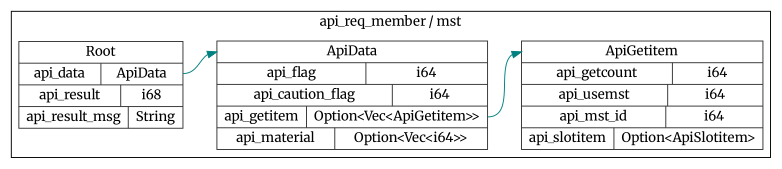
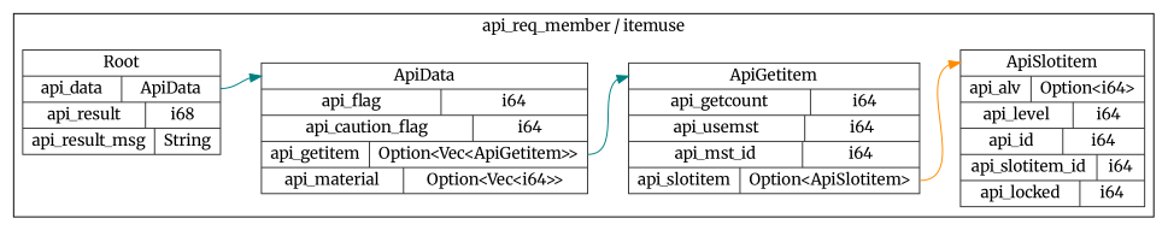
  digraph {
    fontname=Merriweather
    rankdir=LR
    node [color=gray20 fontname=Merriweather shape=record style=solid]
    edge [color=teal fontname=Merriweather]
    n1 [label="<Root> Root  | { api_data | <api_data> ApiData } | { api_result | <api_result> i68 } | { api_result_msg | <api_result_msg> String }"]
    n2 [label="<ApiData> ApiData  | { api_flag | <api_flag> i64 } | { api_caution_flag | <api_caution_flag> i64 } | { api_getitem | <api_getitem> Option\<Vec\<ApiGetitem\>\> } | { api_material | <api_material> Option\<Vec\<i64\>\> }"]
    n3 [label="<ApiGetitem> ApiGetitem  | { api_getcount | <api_getcount> i64 } | { api_usemst | <api_usemst> i64 } | { api_mst_id | <api_mst_id> i64 } | { api_slotitem | <api_slotitem> Option\<ApiSlotitem\> }"]
+   n4 [label="<ApiSlotitem> ApiSlotitem  | { api_alv | <api_alv> Option\<i64\> } | { api_level | <api_level> i64 } | { api_id | <api_id> i64 } | { api_slotitem_id | <api_slotitem_id> i64 } | { api_locked | <api_locked> i64 }"]
    subgraph cluster_1 {
-     label="api_req_member / mst"
+     label="api_req_member / itemuse"
      n1
      n2
      n3
+     n4
    }
    n1 -> n2 [headport="ApiData:w" tailport="api_data:e"]
    n2 -> n3 [headport="ApiGetitem:w" tailport="api_getitem:e"]
+   n3 -> n4 [color=darkorange headport="ApiSlotitem:w" tailport="api_slotitem:e"]
  }
